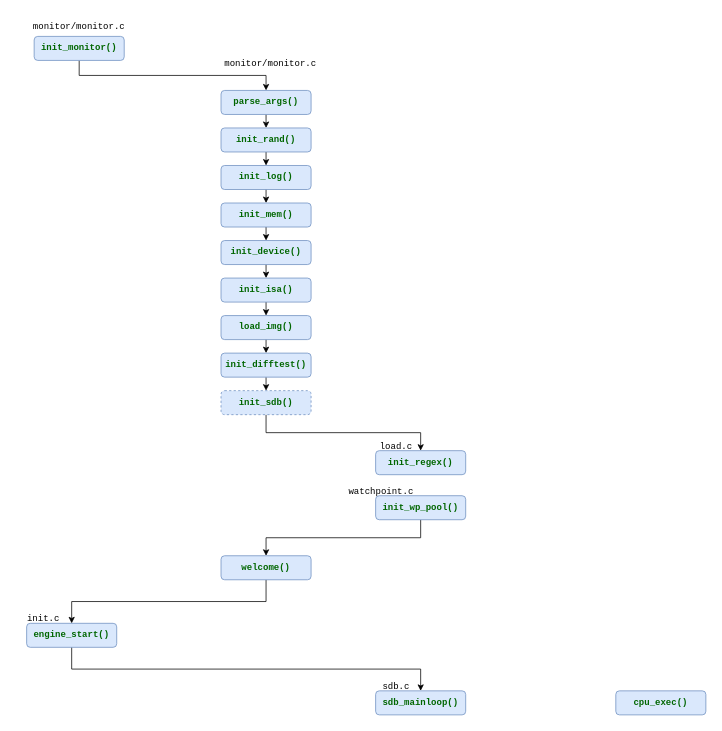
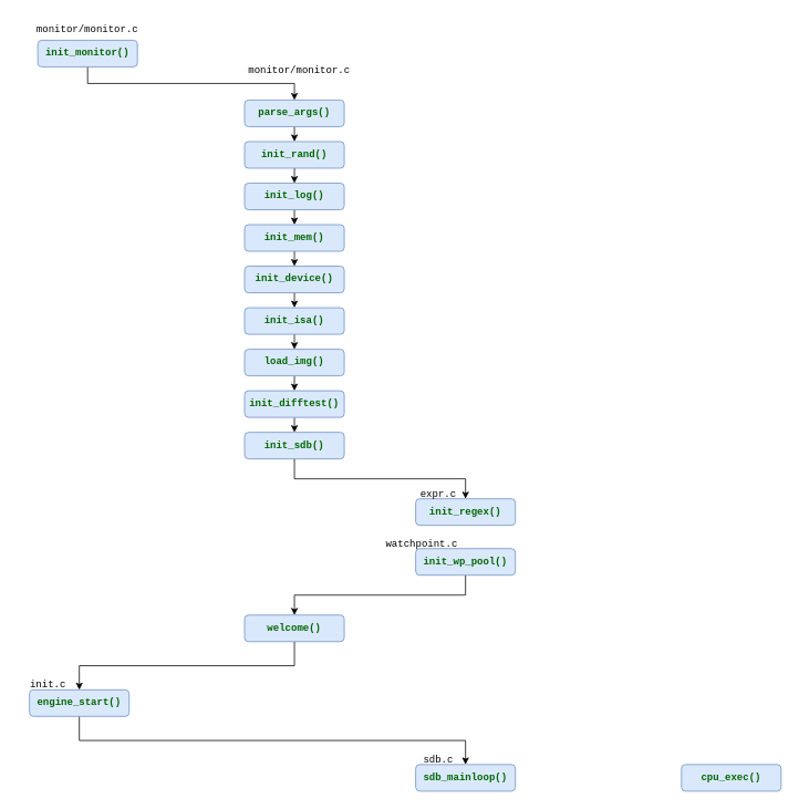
  <mxCell id="0" />
  <mxCell id="1" parent="0" />
  <mxCell id="2" style="edgeStyle=orthogonalEdgeStyle;rounded=0;orthogonalLoop=1;jettySize=auto;html=1;exitX=0.5;exitY=1;exitDx=0;exitDy=0;entryX=0.5;entryY=0;entryDx=0;entryDy=0;fontStyle=1" parent="1" source="3" target="7" edge="1"><mxGeometry relative="1" as="geometry" /></mxCell>
  <mxCell id="3" value="init_monitor()" style="rounded=1;whiteSpace=wrap;html=1;fillColor=#dae8fc;strokeColor=#6c8ebf;fontFamily=Courier New;fontColor=#006600;fontStyle=1" parent="1" vertex="1"><mxGeometry x="45" y="48" width="120" height="32" as="geometry" /></mxCell>
  <mxCell id="4" style="edgeStyle=orthogonalEdgeStyle;rounded=0;orthogonalLoop=1;jettySize=auto;html=1;exitX=0.5;exitY=1;exitDx=0;exitDy=0;entryX=0.5;entryY=0;entryDx=0;entryDy=0;fontStyle=1" parent="1" source="5" target="28" edge="1"><mxGeometry relative="1" as="geometry" /></mxCell>
  <mxCell id="5" value="engine_start()" style="rounded=1;whiteSpace=wrap;html=1;fillColor=#dae8fc;strokeColor=#6c8ebf;fontFamily=Courier New;fontColor=#006600;fontStyle=1" parent="1" vertex="1"><mxGeometry x="35" y="830" width="120" height="32" as="geometry" /></mxCell>
  <mxCell id="6" style="edgeStyle=orthogonalEdgeStyle;rounded=0;orthogonalLoop=1;jettySize=auto;html=1;exitX=0.5;exitY=1;exitDx=0;exitDy=0;entryX=0.5;entryY=0;entryDx=0;entryDy=0;fontColor=#006600;fontStyle=1" parent="1" source="7" target="9" edge="1"><mxGeometry relative="1" as="geometry" /></mxCell>
  <mxCell id="7" value="parse_args()" style="rounded=1;whiteSpace=wrap;html=1;fillColor=#dae8fc;strokeColor=#6c8ebf;fontFamily=Courier New;fontColor=#006600;fontStyle=1" parent="1" vertex="1"><mxGeometry x="294" y="120" width="120" height="32" as="geometry" /></mxCell>
  <mxCell id="8" style="edgeStyle=orthogonalEdgeStyle;rounded=0;orthogonalLoop=1;jettySize=auto;html=1;exitX=0.5;exitY=1;exitDx=0;exitDy=0;entryX=0.5;entryY=0;entryDx=0;entryDy=0;fontColor=#006600;fontStyle=1" parent="1" source="9" target="11" edge="1"><mxGeometry relative="1" as="geometry" /></mxCell>
  <mxCell id="9" value="init_rand()" style="rounded=1;whiteSpace=wrap;html=1;fillColor=#dae8fc;strokeColor=#6c8ebf;fontFamily=Courier New;fontColor=#006600;fontStyle=1" parent="1" vertex="1"><mxGeometry x="294" y="170" width="120" height="32" as="geometry" /></mxCell>
  <mxCell id="10" style="edgeStyle=orthogonalEdgeStyle;rounded=0;orthogonalLoop=1;jettySize=auto;html=1;exitX=0.5;exitY=1;exitDx=0;exitDy=0;entryX=0.5;entryY=0;entryDx=0;entryDy=0;fontColor=#006600;fontStyle=1" parent="1" source="11" target="13" edge="1"><mxGeometry relative="1" as="geometry" /></mxCell>
  <mxCell id="11" value="init_log()" style="rounded=1;whiteSpace=wrap;html=1;fillColor=#dae8fc;strokeColor=#6c8ebf;fontFamily=Courier New;fontColor=#006600;fontStyle=1" parent="1" vertex="1"><mxGeometry x="294" y="220" width="120" height="32" as="geometry" /></mxCell>
  <mxCell id="12" style="edgeStyle=orthogonalEdgeStyle;rounded=0;orthogonalLoop=1;jettySize=auto;html=1;exitX=0.5;exitY=1;exitDx=0;exitDy=0;entryX=0.5;entryY=0;entryDx=0;entryDy=0;fontColor=#006600;fontStyle=1" parent="1" source="13" target="15" edge="1"><mxGeometry relative="1" as="geometry" /></mxCell>
  <mxCell id="13" value="init_mem()" style="rounded=1;whiteSpace=wrap;html=1;fillColor=#dae8fc;strokeColor=#6c8ebf;fontFamily=Courier New;fontColor=#006600;fontStyle=1" parent="1" vertex="1"><mxGeometry x="294" y="270" width="120" height="32" as="geometry" /></mxCell>
  <mxCell id="14" style="edgeStyle=orthogonalEdgeStyle;rounded=0;orthogonalLoop=1;jettySize=auto;html=1;exitX=0.5;exitY=1;exitDx=0;exitDy=0;entryX=0.5;entryY=0;entryDx=0;entryDy=0;fontColor=#006600;fontStyle=1" parent="1" source="15" target="17" edge="1"><mxGeometry relative="1" as="geometry" /></mxCell>
  <mxCell id="15" value="init_device()" style="rounded=1;whiteSpace=wrap;html=1;fillColor=#dae8fc;strokeColor=#6c8ebf;fontFamily=Courier New;fontColor=#006600;fontStyle=1" parent="1" vertex="1"><mxGeometry x="294" y="320" width="120" height="32" as="geometry" /></mxCell>
  <mxCell id="16" style="edgeStyle=orthogonalEdgeStyle;rounded=0;orthogonalLoop=1;jettySize=auto;html=1;exitX=0.5;exitY=1;exitDx=0;exitDy=0;entryX=0.5;entryY=0;entryDx=0;entryDy=0;fontColor=#006600;fontStyle=1" parent="1" source="17" target="19" edge="1"><mxGeometry relative="1" as="geometry" /></mxCell>
  <mxCell id="17" value="init_isa()" style="rounded=1;whiteSpace=wrap;html=1;fillColor=#dae8fc;strokeColor=#6c8ebf;fontFamily=Courier New;fontColor=#006600;fontStyle=1" parent="1" vertex="1"><mxGeometry x="294" y="370" width="120" height="32" as="geometry" /></mxCell>
  <mxCell id="18" style="edgeStyle=orthogonalEdgeStyle;rounded=0;orthogonalLoop=1;jettySize=auto;html=1;exitX=0.5;exitY=1;exitDx=0;exitDy=0;entryX=0.5;entryY=0;entryDx=0;entryDy=0;fontColor=#006600;fontStyle=1" parent="1" source="19" target="21" edge="1"><mxGeometry relative="1" as="geometry" /></mxCell>
  <mxCell id="19" value="load_img()" style="rounded=1;whiteSpace=wrap;html=1;fillColor=#dae8fc;strokeColor=#6c8ebf;fontFamily=Courier New;fontColor=#006600;fontStyle=1" parent="1" vertex="1"><mxGeometry x="294" y="420" width="120" height="32" as="geometry" /></mxCell>
  <mxCell id="20" style="edgeStyle=orthogonalEdgeStyle;rounded=0;orthogonalLoop=1;jettySize=auto;html=1;exitX=0.5;exitY=1;exitDx=0;exitDy=0;entryX=0.5;entryY=0;entryDx=0;entryDy=0;fontColor=#006600;fontStyle=1" parent="1" source="21" target="23" edge="1"><mxGeometry relative="1" as="geometry" /></mxCell>
  <mxCell id="21" value="init_difftest()" style="rounded=1;whiteSpace=wrap;html=1;fillColor=#dae8fc;strokeColor=#6c8ebf;fontFamily=Courier New;fontColor=#006600;fontStyle=1" parent="1" vertex="1"><mxGeometry x="294" y="470" width="120" height="32" as="geometry" /></mxCell>
  <mxCell id="22" style="edgeStyle=orthogonalEdgeStyle;rounded=0;orthogonalLoop=1;jettySize=auto;html=1;exitX=0.5;exitY=1;exitDx=0;exitDy=0;entryX=0.5;entryY=0;entryDx=0;entryDy=0;" parent="1" source="23" target="31" edge="1"><mxGeometry relative="1" as="geometry" /></mxCell>
- <mxCell id="23" value="init_sdb()" style="rounded=1;whiteSpace=wrap;html=1;fillColor=#dae8fc;strokeColor=#6c8ebf;fontFamily=Courier New;fontColor=#006600;fontStyle=1;dashed=1;" parent="1" vertex="1"><mxGeometry x="294" y="520" width="120" height="32" as="geometry" /></mxCell>
+ <mxCell id="23" value="init_sdb()" style="rounded=1;whiteSpace=wrap;html=1;fillColor=#dae8fc;strokeColor=#6c8ebf;fontFamily=Courier New;fontColor=#006600;fontStyle=1" parent="1" vertex="1"><mxGeometry x="294" y="520" width="120" height="32" as="geometry" /></mxCell>
  <mxCell id="24" style="edgeStyle=orthogonalEdgeStyle;rounded=0;orthogonalLoop=1;jettySize=auto;html=1;exitX=0.5;exitY=1;exitDx=0;exitDy=0;entryX=0.5;entryY=0;entryDx=0;entryDy=0;fontStyle=1" parent="1" source="25" target="5" edge="1"><mxGeometry relative="1" as="geometry" /></mxCell>
  <mxCell id="25" value="welcome()" style="rounded=1;whiteSpace=wrap;html=1;fillColor=#dae8fc;strokeColor=#6c8ebf;fontFamily=Courier New;fontColor=#006600;fontStyle=1" parent="1" vertex="1"><mxGeometry x="294" y="740" width="120" height="32" as="geometry" /></mxCell>
  <mxCell id="26" value="monitor/monitor.c" style="text;html=1;strokeColor=none;fillColor=none;align=center;verticalAlign=middle;whiteSpace=wrap;rounded=0;fontFamily=Courier New;" parent="1" vertex="1"><mxGeometry x="294" y="70" width="131.5" height="30" as="geometry" /></mxCell>
  <mxCell id="27" value="cpu_exec()" style="rounded=1;whiteSpace=wrap;html=1;fillColor=#dae8fc;strokeColor=#6c8ebf;fontFamily=Courier New;fontColor=#006600;fontStyle=1" parent="1" vertex="1"><mxGeometry x="820" y="920" width="120" height="32" as="geometry" /></mxCell>
  <mxCell id="28" value="sdb_mainloop()" style="rounded=1;whiteSpace=wrap;html=1;fillColor=#dae8fc;strokeColor=#6c8ebf;fontFamily=Courier New;fontColor=#006600;fontStyle=1" parent="1" vertex="1"><mxGeometry x="500" y="920" width="120" height="32" as="geometry" /></mxCell>
  <mxCell id="29" value="init.c" style="text;html=1;strokeColor=none;fillColor=none;align=center;verticalAlign=middle;whiteSpace=wrap;rounded=0;fontFamily=Courier New;" parent="1" vertex="1"><mxGeometry x="20" y="810" width="75" height="30" as="geometry" /></mxCell>
  <mxCell id="30" value="sdb.c" style="text;html=1;strokeColor=none;fillColor=none;align=center;verticalAlign=middle;whiteSpace=wrap;rounded=0;fontFamily=Courier New;" parent="1" vertex="1"><mxGeometry x="490" y="900" width="75" height="30" as="geometry" /></mxCell>
  <mxCell id="31" value="init_regex()" style="rounded=1;whiteSpace=wrap;html=1;fillColor=#dae8fc;strokeColor=#6c8ebf;fontFamily=Courier New;fontColor=#006600;fontStyle=1" parent="1" vertex="1"><mxGeometry x="500" y="600" width="120" height="32" as="geometry" /></mxCell>
  <mxCell id="32" style="edgeStyle=orthogonalEdgeStyle;rounded=0;orthogonalLoop=1;jettySize=auto;html=1;exitX=0.5;exitY=1;exitDx=0;exitDy=0;entryX=0.5;entryY=0;entryDx=0;entryDy=0;" parent="1" source="33" target="25" edge="1"><mxGeometry relative="1" as="geometry" /></mxCell>
  <mxCell id="33" value="init_wp_pool()" style="rounded=1;whiteSpace=wrap;html=1;fillColor=#dae8fc;strokeColor=#6c8ebf;fontFamily=Courier New;fontColor=#006600;fontStyle=1" parent="1" vertex="1"><mxGeometry x="500" y="660" width="120" height="32" as="geometry" /></mxCell>
- <mxCell id="34" value="load.c" style="text;html=1;strokeColor=none;fillColor=none;align=center;verticalAlign=middle;whiteSpace=wrap;rounded=0;fontFamily=Courier New;" parent="1" vertex="1"><mxGeometry x="490" y="580" width="75" height="30" as="geometry" /></mxCell>
+ <mxCell id="34" value="expr.c" style="text;html=1;strokeColor=none;fillColor=none;align=center;verticalAlign=middle;whiteSpace=wrap;rounded=0;fontFamily=Courier New;" parent="1" vertex="1"><mxGeometry x="490" y="580" width="75" height="30" as="geometry" /></mxCell>
  <mxCell id="35" value="watchpoint.c" style="text;html=1;strokeColor=none;fillColor=none;align=center;verticalAlign=middle;whiteSpace=wrap;rounded=0;fontFamily=Courier New;" parent="1" vertex="1"><mxGeometry x="470" y="640" width="75" height="30" as="geometry" /></mxCell>
  <mxCell id="36" value="monitor/monitor.c" style="text;html=1;strokeColor=none;fillColor=none;align=center;verticalAlign=middle;whiteSpace=wrap;rounded=0;fontFamily=Courier New;" parent="1" vertex="1"><mxGeometry x="39.25" y="20" width="131.5" height="30" as="geometry" /></mxCell>
